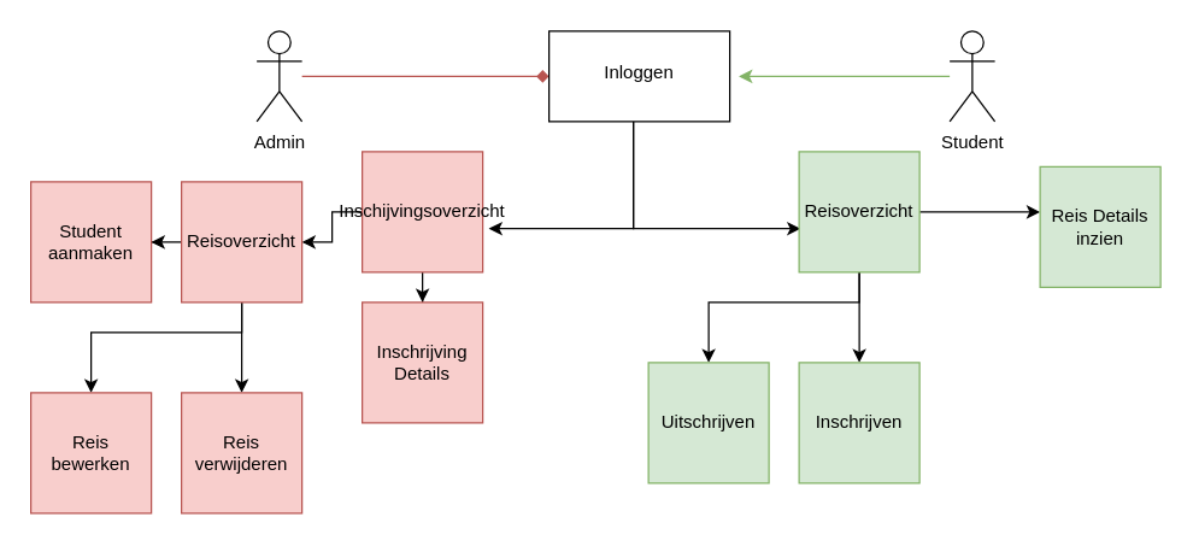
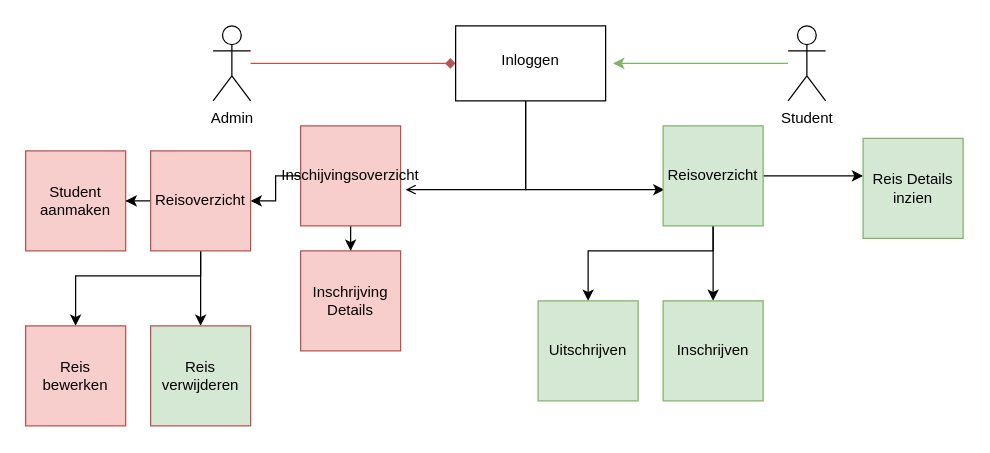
  <mxCell id="0" />
  <mxCell id="1" parent="0" />
  <mxCell id="2" value="" style="edgeStyle=orthogonalEdgeStyle;rounded=0;orthogonalLoop=1;jettySize=auto;html=1;fillColor=#d5e8d4;strokeColor=#82b366;" edge="1" parent="1" source="3"><mxGeometry relative="1" as="geometry"><mxPoint x="490" y="50" as="targetPoint" /></mxGeometry></mxCell>
  <mxCell id="3" value="Student&lt;br&gt;" style="shape=umlActor;verticalLabelPosition=bottom;verticalAlign=top;html=1;outlineConnect=0;rounded=0;" vertex="1" parent="1"><mxGeometry x="630" y="20" width="30" height="60" as="geometry" /></mxCell>
  <mxCell id="4" value="" style="edgeStyle=orthogonalEdgeStyle;rounded=0;orthogonalLoop=1;jettySize=auto;html=1;fillColor=#f8cecc;strokeColor=#b85450;endArrow=diamond;" edge="1" parent="1" source="5" target="8"><mxGeometry relative="1" as="geometry" /></mxCell>
  <mxCell id="5" value="Admin" style="shape=umlActor;verticalLabelPosition=bottom;verticalAlign=top;html=1;outlineConnect=0;rounded=0;" vertex="1" parent="1"><mxGeometry x="170" y="20" width="30" height="60" as="geometry" /></mxCell>
- <mxCell id="6" style="edgeStyle=orthogonalEdgeStyle;rounded=0;orthogonalLoop=1;jettySize=auto;html=1;entryX=1.05;entryY=0.638;entryDx=0;entryDy=0;entryPerimeter=0;" edge="1" parent="1" source="8" target="15"><mxGeometry relative="1" as="geometry"><Array as="points"><mxPoint x="420" y="151" /></Array></mxGeometry></mxCell>
+ <mxCell id="6" style="edgeStyle=orthogonalEdgeStyle;rounded=0;orthogonalLoop=1;jettySize=auto;html=1;entryX=1.05;entryY=0.638;entryDx=0;entryDy=0;entryPerimeter=0;endArrow=open;" edge="1" parent="1" source="8" target="15"><mxGeometry relative="1" as="geometry"><Array as="points"><mxPoint x="420" y="151" /></Array></mxGeometry></mxCell>
  <mxCell id="7" style="edgeStyle=orthogonalEdgeStyle;rounded=0;orthogonalLoop=1;jettySize=auto;html=1;entryX=0.013;entryY=0.638;entryDx=0;entryDy=0;entryPerimeter=0;" edge="1" parent="1" source="8" target="12"><mxGeometry relative="1" as="geometry"><Array as="points"><mxPoint x="420" y="151" /></Array></mxGeometry></mxCell>
  <mxCell id="8" value="&lt;br&gt;Inloggen" style="whiteSpace=wrap;html=1;verticalAlign=top;rounded=0;" vertex="1" parent="1"><mxGeometry x="364" y="20" width="120" height="60" as="geometry" /></mxCell>
  <mxCell id="9" value="" style="edgeStyle=orthogonalEdgeStyle;rounded=0;orthogonalLoop=1;jettySize=auto;html=1;" edge="1" parent="1" source="12" target="16"><mxGeometry relative="1" as="geometry" /></mxCell>
  <mxCell id="10" style="edgeStyle=orthogonalEdgeStyle;rounded=0;orthogonalLoop=1;jettySize=auto;html=1;" edge="1" parent="1" source="12" target="18"><mxGeometry relative="1" as="geometry"><Array as="points"><mxPoint x="630" y="140" /><mxPoint x="630" y="140" /></Array></mxGeometry></mxCell>
  <mxCell id="11" style="edgeStyle=orthogonalEdgeStyle;rounded=0;orthogonalLoop=1;jettySize=auto;html=1;" edge="1" parent="1" source="12" target="17"><mxGeometry relative="1" as="geometry"><Array as="points"><mxPoint x="570" y="200" /><mxPoint x="470" y="200" /></Array></mxGeometry></mxCell>
  <mxCell id="12" value="Reisoverzicht" style="whiteSpace=wrap;html=1;aspect=fixed;rounded=0;fillColor=#d5e8d4;strokeColor=#82b366;" vertex="1" parent="1"><mxGeometry x="530" y="100" width="80" height="80" as="geometry" /></mxCell>
  <mxCell id="13" value="" style="edgeStyle=orthogonalEdgeStyle;rounded=0;orthogonalLoop=1;jettySize=auto;html=1;" edge="1" parent="1" source="15" target="22"><mxGeometry relative="1" as="geometry" /></mxCell>
  <mxCell id="14" value="" style="edgeStyle=orthogonalEdgeStyle;rounded=0;orthogonalLoop=1;jettySize=auto;html=1;" edge="1" parent="1" source="15" target="23"><mxGeometry relative="1" as="geometry" /></mxCell>
  <mxCell id="15" value="Inschijvingsoverzicht" style="whiteSpace=wrap;html=1;aspect=fixed;rounded=0;fillColor=#f8cecc;strokeColor=#b85450;" vertex="1" parent="1"><mxGeometry x="240" y="100" width="80" height="80" as="geometry" /></mxCell>
  <mxCell id="16" value="Inschrijven" style="whiteSpace=wrap;html=1;aspect=fixed;rounded=0;fillColor=#d5e8d4;strokeColor=#82b366;" vertex="1" parent="1"><mxGeometry x="530" y="240" width="80" height="80" as="geometry" /></mxCell>
  <mxCell id="17" value="Uitschrijven" style="whiteSpace=wrap;html=1;aspect=fixed;rounded=0;fillColor=#d5e8d4;strokeColor=#82b366;" vertex="1" parent="1"><mxGeometry x="430" y="240" width="80" height="80" as="geometry" /></mxCell>
  <mxCell id="18" value="Reis Details inzien" style="whiteSpace=wrap;html=1;aspect=fixed;rounded=0;fillColor=#d5e8d4;strokeColor=#82b366;" vertex="1" parent="1"><mxGeometry x="690" y="110" width="80" height="80" as="geometry" /></mxCell>
  <mxCell id="19" value="" style="edgeStyle=orthogonalEdgeStyle;rounded=0;orthogonalLoop=1;jettySize=auto;html=1;" edge="1" parent="1" source="22" target="24"><mxGeometry relative="1" as="geometry" /></mxCell>
  <mxCell id="20" value="" style="edgeStyle=orthogonalEdgeStyle;rounded=0;orthogonalLoop=1;jettySize=auto;html=1;" edge="1" parent="1" source="22" target="25"><mxGeometry relative="1" as="geometry" /></mxCell>
  <mxCell id="21" style="edgeStyle=orthogonalEdgeStyle;rounded=0;orthogonalLoop=1;jettySize=auto;html=1;" edge="1" parent="1" source="22" target="26"><mxGeometry relative="1" as="geometry"><Array as="points"><mxPoint x="160" y="220" /><mxPoint x="60" y="220" /></Array></mxGeometry></mxCell>
  <mxCell id="22" value="Reisoverzicht" style="whiteSpace=wrap;html=1;aspect=fixed;rounded=0;fillColor=#f8cecc;strokeColor=#b85450;" vertex="1" parent="1"><mxGeometry x="120" y="120" width="80" height="80" as="geometry" /></mxCell>
  <mxCell id="23" value="Inschrijving Details" style="whiteSpace=wrap;html=1;aspect=fixed;rounded=0;fillColor=#f8cecc;strokeColor=#b85450;" vertex="1" parent="1"><mxGeometry x="240" y="200" width="80" height="80" as="geometry" /></mxCell>
  <mxCell id="24" value="Student aanmaken" style="whiteSpace=wrap;html=1;aspect=fixed;rounded=0;fillColor=#f8cecc;strokeColor=#b85450;" vertex="1" parent="1"><mxGeometry x="20" y="120" width="80" height="80" as="geometry" /></mxCell>
- <mxCell id="25" value="Reis verwijderen" style="whiteSpace=wrap;html=1;aspect=fixed;rounded=0;fillColor=#f8cecc;strokeColor=#b85450;" vertex="1" parent="1"><mxGeometry x="120" y="260" width="80" height="80" as="geometry" /></mxCell>
+ <mxCell id="25" value="Reis verwijderen" style="whiteSpace=wrap;html=1;aspect=fixed;rounded=0;fillColor=#d5e8d4;strokeColor=#b85450;" vertex="1" parent="1"><mxGeometry x="120" y="260" width="80" height="80" as="geometry" /></mxCell>
  <mxCell id="26" value="Reis bewerken" style="whiteSpace=wrap;html=1;aspect=fixed;rounded=0;fillColor=#f8cecc;strokeColor=#b85450;" vertex="1" parent="1"><mxGeometry x="20" y="260" width="80" height="80" as="geometry" /></mxCell>
